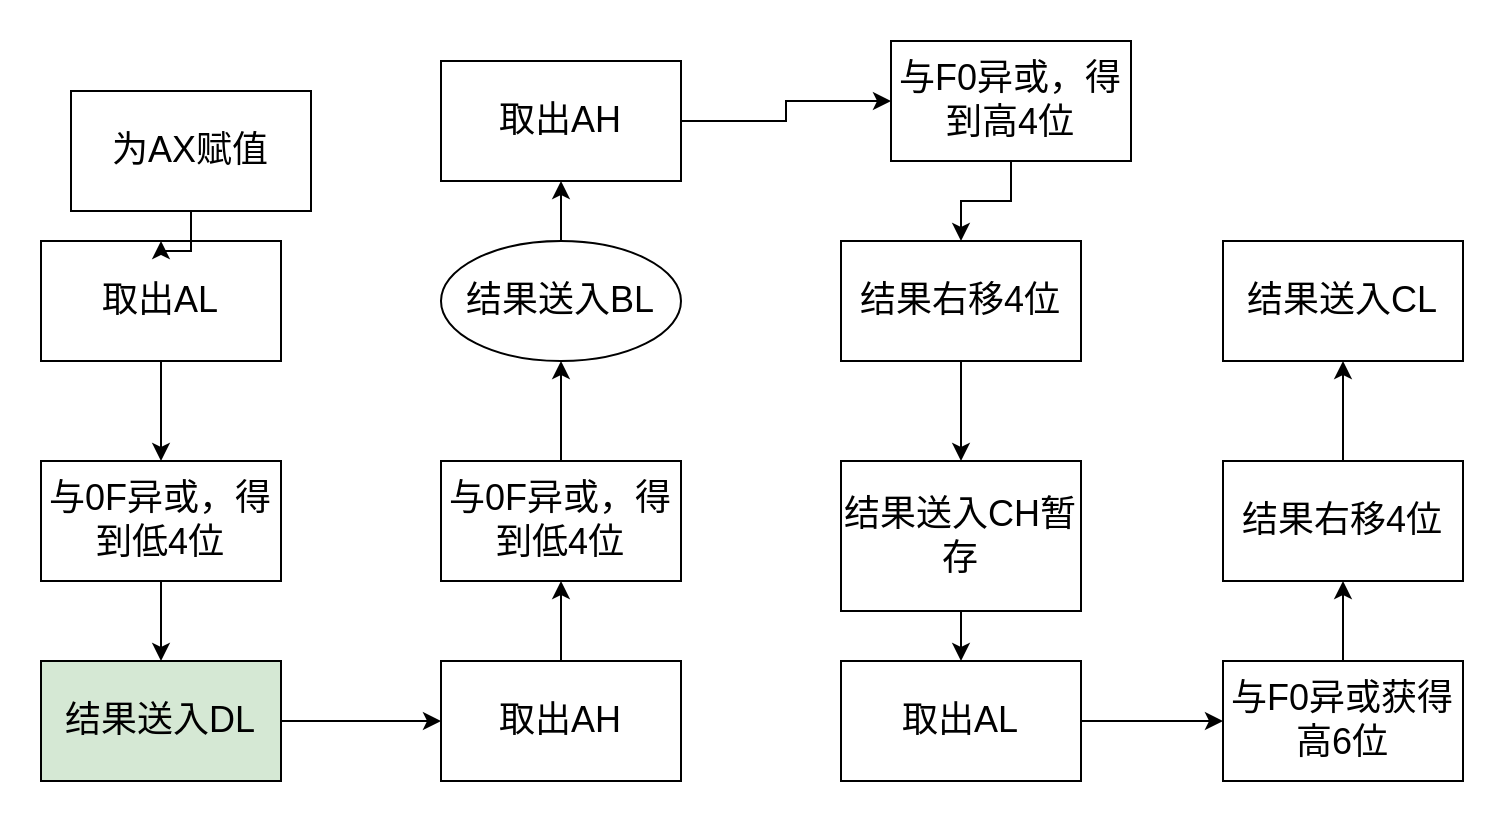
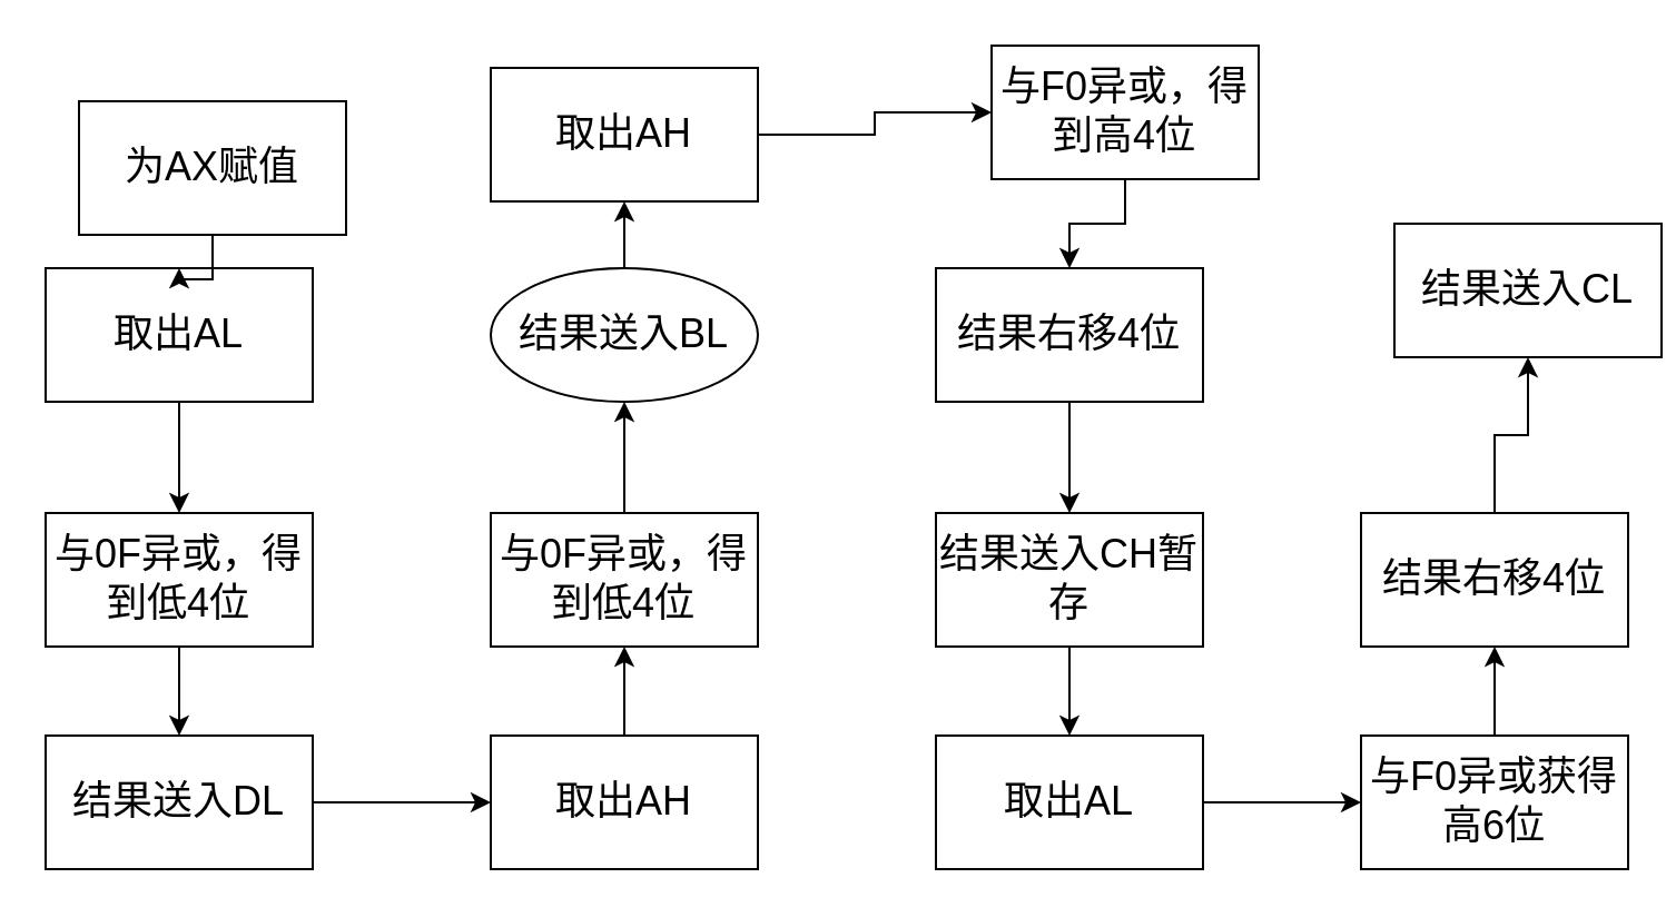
  <mxCell id="0" />
  <mxCell id="1" parent="0" />
  <mxCell id="2" value="" style="edgeStyle=orthogonalEdgeStyle;rounded=0;orthogonalLoop=1;jettySize=auto;html=1;" edge="1" parent="1" source="3" target="5"><mxGeometry relative="1" as="geometry" /></mxCell>
  <mxCell id="3" value="&lt;font style=&quot;font-size: 18px&quot;&gt;取出AL&lt;/font&gt;" style="rounded=0;whiteSpace=wrap;html=1;" vertex="1" parent="1"><mxGeometry x="20" y="120" width="120" height="60" as="geometry" /></mxCell>
  <mxCell id="4" value="" style="edgeStyle=orthogonalEdgeStyle;rounded=0;orthogonalLoop=1;jettySize=auto;html=1;" edge="1" parent="1" source="5" target="7"><mxGeometry relative="1" as="geometry" /></mxCell>
  <mxCell id="5" value="&lt;span style=&quot;font-size: 18px&quot;&gt;与0F异或，得到低4位&lt;/span&gt;" style="rounded=0;whiteSpace=wrap;html=1;" vertex="1" parent="1"><mxGeometry x="20" y="230" width="120" height="60" as="geometry" /></mxCell>
  <mxCell id="6" value="" style="edgeStyle=orthogonalEdgeStyle;rounded=0;orthogonalLoop=1;jettySize=auto;html=1;" edge="1" parent="1" source="7" target="9"><mxGeometry relative="1" as="geometry" /></mxCell>
- <mxCell id="7" value="&lt;span style=&quot;font-size: 18px&quot;&gt;结果送入DL&lt;/span&gt;" style="rounded=0;whiteSpace=wrap;html=1;fillColor=#d5e8d4;" vertex="1" parent="1"><mxGeometry x="20" y="330" width="120" height="60" as="geometry" /></mxCell>
+ <mxCell id="7" value="&lt;span style=&quot;font-size: 18px&quot;&gt;结果送入DL&lt;/span&gt;" style="rounded=0;whiteSpace=wrap;html=1;" vertex="1" parent="1"><mxGeometry x="20" y="330" width="120" height="60" as="geometry" /></mxCell>
  <mxCell id="8" value="" style="edgeStyle=orthogonalEdgeStyle;rounded=0;orthogonalLoop=1;jettySize=auto;html=1;" edge="1" parent="1" source="9" target="11"><mxGeometry relative="1" as="geometry" /></mxCell>
  <mxCell id="9" value="&lt;span style=&quot;font-size: 18px&quot;&gt;取出AH&lt;/span&gt;" style="rounded=0;whiteSpace=wrap;html=1;" vertex="1" parent="1"><mxGeometry x="220" y="330" width="120" height="60" as="geometry" /></mxCell>
  <mxCell id="10" value="" style="edgeStyle=orthogonalEdgeStyle;rounded=0;orthogonalLoop=1;jettySize=auto;html=1;" edge="1" parent="1" source="11" target="13"><mxGeometry relative="1" as="geometry" /></mxCell>
  <mxCell id="11" value="&lt;span style=&quot;font-size: 18px&quot;&gt;与0F异或，得到低4位&lt;/span&gt;" style="rounded=0;whiteSpace=wrap;html=1;" vertex="1" parent="1"><mxGeometry x="220" y="230" width="120" height="60" as="geometry" /></mxCell>
  <mxCell id="12" value="" style="edgeStyle=orthogonalEdgeStyle;rounded=0;orthogonalLoop=1;jettySize=auto;html=1;" edge="1" parent="1" source="13" target="15"><mxGeometry relative="1" as="geometry" /></mxCell>
  <mxCell id="13" value="&lt;span style=&quot;font-size: 18px&quot;&gt;结果送入BL&lt;/span&gt;" style="ellipse;whiteSpace=wrap;html=1;" vertex="1" parent="1"><mxGeometry x="220" y="120" width="120" height="60" as="geometry" /></mxCell>
  <mxCell id="14" value="" style="edgeStyle=orthogonalEdgeStyle;rounded=0;orthogonalLoop=1;jettySize=auto;html=1;" edge="1" parent="1" source="15" target="17"><mxGeometry relative="1" as="geometry" /></mxCell>
  <mxCell id="15" value="&lt;span style=&quot;font-size: 18px&quot;&gt;取出AH&lt;/span&gt;" style="rounded=0;whiteSpace=wrap;html=1;" vertex="1" parent="1"><mxGeometry x="220" y="30" width="120" height="60" as="geometry" /></mxCell>
  <mxCell id="16" value="" style="edgeStyle=orthogonalEdgeStyle;rounded=0;orthogonalLoop=1;jettySize=auto;html=1;" edge="1" parent="1" source="17" target="19"><mxGeometry relative="1" as="geometry" /></mxCell>
  <mxCell id="17" value="&lt;span style=&quot;font-size: 18px&quot;&gt;与F0异或，得到高4位&lt;/span&gt;" style="rounded=0;whiteSpace=wrap;html=1;" vertex="1" parent="1"><mxGeometry x="445" y="20" width="120" height="60" as="geometry" /></mxCell>
  <mxCell id="18" value="" style="edgeStyle=orthogonalEdgeStyle;rounded=0;orthogonalLoop=1;jettySize=auto;html=1;" edge="1" parent="1" source="19" target="21"><mxGeometry relative="1" as="geometry" /></mxCell>
  <mxCell id="19" value="&lt;span style=&quot;font-size: 18px&quot;&gt;结果右移4位&lt;/span&gt;" style="rounded=0;whiteSpace=wrap;html=1;" vertex="1" parent="1"><mxGeometry x="420" y="120" width="120" height="60" as="geometry" /></mxCell>
  <mxCell id="20" value="" style="edgeStyle=orthogonalEdgeStyle;rounded=0;orthogonalLoop=1;jettySize=auto;html=1;" edge="1" parent="1" source="21" target="23"><mxGeometry relative="1" as="geometry" /></mxCell>
- <mxCell id="21" value="&lt;span style=&quot;font-size: 18px&quot;&gt;结果送入CH暂存&lt;/span&gt;" style="rounded=0;whiteSpace=wrap;html=1;" vertex="1" parent="1"><mxGeometry x="420" y="230" width="120" height="75" as="geometry" /></mxCell>
+ <mxCell id="21" value="&lt;span style=&quot;font-size: 18px&quot;&gt;结果送入CH暂存&lt;/span&gt;" style="rounded=0;whiteSpace=wrap;html=1;" vertex="1" parent="1"><mxGeometry x="420" y="230" width="120" height="60" as="geometry" /></mxCell>
  <mxCell id="22" value="" style="edgeStyle=orthogonalEdgeStyle;rounded=0;orthogonalLoop=1;jettySize=auto;html=1;" edge="1" parent="1" source="23" target="25"><mxGeometry relative="1" as="geometry" /></mxCell>
  <mxCell id="23" value="&lt;span style=&quot;font-size: 18px&quot;&gt;取出AL&lt;/span&gt;" style="rounded=0;whiteSpace=wrap;html=1;" vertex="1" parent="1"><mxGeometry x="420" y="330" width="120" height="60" as="geometry" /></mxCell>
  <mxCell id="24" value="" style="edgeStyle=orthogonalEdgeStyle;rounded=0;orthogonalLoop=1;jettySize=auto;html=1;" edge="1" parent="1" source="25" target="27"><mxGeometry relative="1" as="geometry" /></mxCell>
  <mxCell id="25" value="&lt;span style=&quot;font-size: 18px&quot;&gt;与F0异或获得高6位&lt;/span&gt;" style="rounded=0;whiteSpace=wrap;html=1;" vertex="1" parent="1"><mxGeometry x="611" y="330" width="120" height="60" as="geometry" /></mxCell>
  <mxCell id="26" value="" style="edgeStyle=orthogonalEdgeStyle;rounded=0;orthogonalLoop=1;jettySize=auto;html=1;" edge="1" parent="1" source="27" target="28"><mxGeometry relative="1" as="geometry" /></mxCell>
  <mxCell id="27" value="&lt;span style=&quot;font-size: 18px&quot;&gt;结果右移4位&lt;/span&gt;" style="rounded=0;whiteSpace=wrap;html=1;" vertex="1" parent="1"><mxGeometry x="611" y="230" width="120" height="60" as="geometry" /></mxCell>
- <mxCell id="28" value="&lt;span style=&quot;font-size: 18px&quot;&gt;结果送入CL&lt;/span&gt;" style="rounded=0;whiteSpace=wrap;html=1;" vertex="1" parent="1"><mxGeometry x="611" y="120" width="120" height="60" as="geometry" /></mxCell>
+ <mxCell id="28" value="&lt;span style=&quot;font-size: 18px&quot;&gt;结果送入CL&lt;/span&gt;" style="rounded=0;whiteSpace=wrap;html=1;" vertex="1" parent="1"><mxGeometry x="626" y="100" width="120" height="60" as="geometry" /></mxCell>
  <mxCell id="29" value="" style="edgeStyle=orthogonalEdgeStyle;rounded=0;orthogonalLoop=1;jettySize=auto;html=1;" edge="1" parent="1" source="30" target="3"><mxGeometry relative="1" as="geometry" /></mxCell>
  <mxCell id="30" value="&lt;font style=&quot;font-size: 18px&quot;&gt;为AX赋值&lt;/font&gt;" style="rounded=0;whiteSpace=wrap;html=1;" vertex="1" parent="1"><mxGeometry x="35" y="45" width="120" height="60" as="geometry" /></mxCell>
